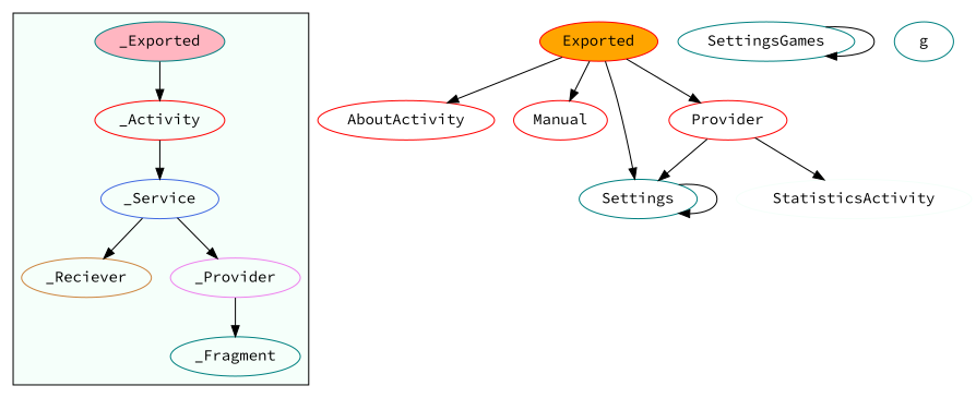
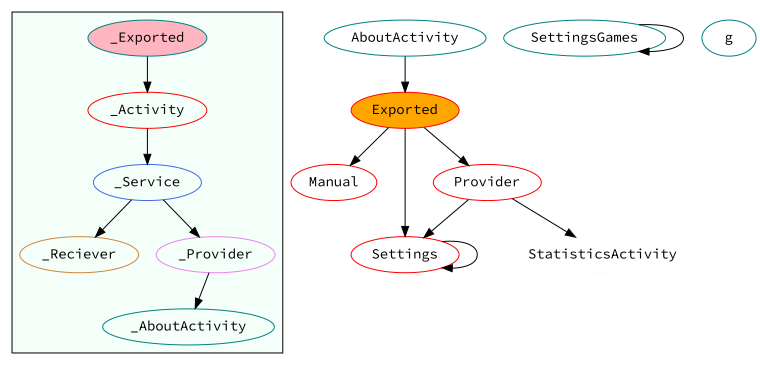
  digraph {
    fontname="Source Code Pro"
    node [color=red fontname="Source Code Pro"]
    edge [fontname="Source Code Pro"]
    _Activity
    _Service [color=royalblue]
    _Reciever [color=peru]
    _Provider [color=violet]
-   _Fragment [color=teal]
+   _Fragment [color=teal label=_AboutActivity]
    _Exported [color=teal fillcolor=lightpink style=filled]
    n7 [fillcolor=orange label=Exported style=filled]
-   AboutActivity
+   AboutActivity [color=teal]
    Manual
-   Settings [color=teal]
+   Settings
    n11 [label=Provider]
    StatisticsActivity [color=mintcream]
    SettingsGames [color=teal]
    g [color=teal]
    subgraph cluster_1 {
      bgcolor=mintcream
      _Activity
      _Service
      _Reciever
      _Provider
      _Fragment
      _Exported
    }
    _Activity -> _Service
    _Service -> _Reciever
    _Service -> _Provider
    _Provider -> _Fragment
    _Exported -> _Activity
-   n7 -> AboutActivity
+   AboutActivity -> n7
    n7 -> Manual
    n7 -> Settings
    n7 -> n11
    Settings -> Settings
    n11 -> Settings
    n11 -> StatisticsActivity
    SettingsGames -> SettingsGames
  }
